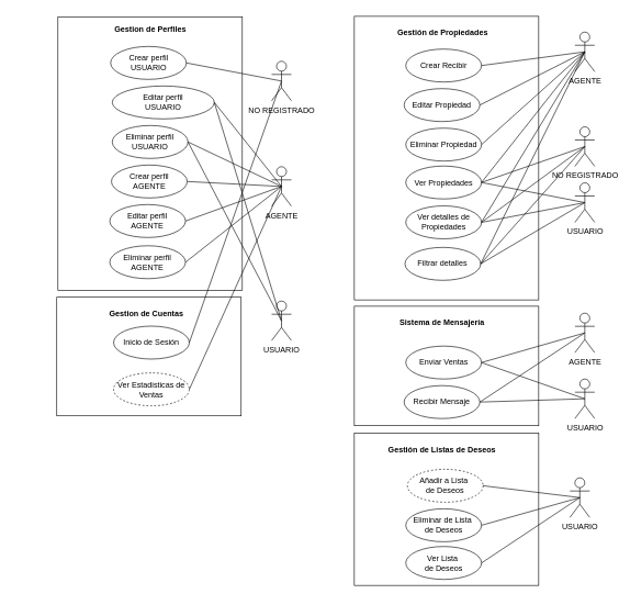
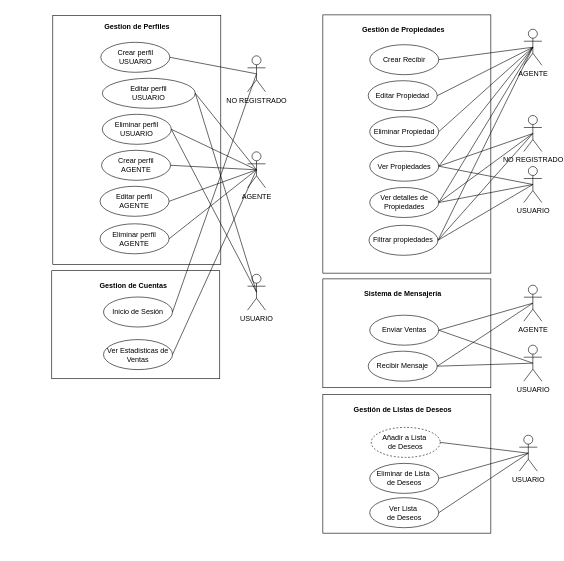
  <mxCell id="0" />
  <mxCell id="1" parent="0" />
  <mxCell id="2" value="" style="group" parent="1" vertex="1" connectable="0"><mxGeometry x="20" y="20" width="422" height="496.5" as="geometry" /></mxCell>
  <mxCell id="3" value="" style="rounded=0;whiteSpace=wrap;html=1;rotation=90;" parent="2" vertex="1"><mxGeometry y="72.5" width="415" height="280" as="geometry" /></mxCell>
  <mxCell id="4" value="&lt;b&gt;Gestion de Perfiles&lt;/b&gt;" style="text;html=1;strokeColor=none;fillColor=none;align=center;verticalAlign=middle;whiteSpace=wrap;rounded=0;" parent="2" vertex="1"><mxGeometry x="92.5" width="230" height="50" as="geometry" /></mxCell>
  <mxCell id="5" value="Crear perfil&lt;br&gt;USUARIO" style="ellipse;whiteSpace=wrap;html=1;" parent="2" vertex="1"><mxGeometry x="147.5" y="50" width="115" height="50" as="geometry" /></mxCell>
  <mxCell id="6" value="Editar perfil&lt;br&gt;USUARIO" style="ellipse;whiteSpace=wrap;html=1;" parent="2" vertex="1"><mxGeometry x="150" y="110" width="155" height="50" as="geometry" /></mxCell>
  <mxCell id="7" value="Eliminar perfil&lt;br&gt;USUARIO" style="ellipse;whiteSpace=wrap;html=1;" parent="2" vertex="1"><mxGeometry x="150" y="170" width="115" height="50" as="geometry" /></mxCell>
  <mxCell id="8" value="Crear perfil&lt;br&gt;AGENTE" style="ellipse;whiteSpace=wrap;html=1;" parent="2" vertex="1"><mxGeometry x="148.75" y="230" width="115" height="50" as="geometry" /></mxCell>
  <mxCell id="9" value="Editar perfil&lt;br&gt;AGENTE" style="ellipse;whiteSpace=wrap;html=1;" parent="2" vertex="1"><mxGeometry x="146.25" y="290" width="115" height="50" as="geometry" /></mxCell>
  <mxCell id="10" value="Eliminar perfil&lt;br&gt;AGENTE" style="ellipse;whiteSpace=wrap;html=1;" parent="2" vertex="1"><mxGeometry x="146.25" y="352.5" width="115" height="50" as="geometry" /></mxCell>
  <mxCell id="11" value="USUARIO" style="shape=umlActor;verticalLabelPosition=bottom;labelBackgroundColor=#ffffff;verticalAlign=top;html=1;outlineConnect=0;" parent="2" vertex="1"><mxGeometry x="392" y="436.5" width="30" height="60" as="geometry" /></mxCell>
  <mxCell id="12" value="NO REGISTRADO" style="shape=umlActor;verticalLabelPosition=bottom;labelBackgroundColor=#ffffff;verticalAlign=top;html=1;outlineConnect=0;" parent="2" vertex="1"><mxGeometry x="392" y="72.5" width="30" height="60" as="geometry" /></mxCell>
  <mxCell id="13" value="AGENTE" style="shape=umlActor;verticalLabelPosition=bottom;labelBackgroundColor=#ffffff;verticalAlign=top;html=1;outlineConnect=0;" parent="2" vertex="1"><mxGeometry x="392" y="232.5" width="30" height="60" as="geometry" /></mxCell>
  <mxCell id="14" value="" style="endArrow=none;html=1;exitX=0.5;exitY=0.5;exitDx=0;exitDy=0;exitPerimeter=0;entryX=1;entryY=0.5;entryDx=0;entryDy=0;" parent="2" source="11" target="6" edge="1"><mxGeometry width="50" height="50" relative="1" as="geometry"><mxPoint x="447" y="404" as="sourcePoint" /><mxPoint x="717" y="69" as="targetPoint" /></mxGeometry></mxCell>
  <mxCell id="15" value="" style="endArrow=none;html=1;exitX=0.5;exitY=0.5;exitDx=0;exitDy=0;exitPerimeter=0;entryX=1;entryY=0.5;entryDx=0;entryDy=0;" parent="2" source="11" target="7" edge="1"><mxGeometry width="50" height="50" relative="1" as="geometry"><mxPoint x="447" y="404" as="sourcePoint" /><mxPoint x="719.5" y="129" as="targetPoint" /></mxGeometry></mxCell>
  <mxCell id="16" value="" style="endArrow=none;html=1;exitX=0.5;exitY=0.5;exitDx=0;exitDy=0;exitPerimeter=0;entryX=1;entryY=0.5;entryDx=0;entryDy=0;" parent="2" source="12" target="5" edge="1"><mxGeometry width="50" height="50" relative="1" as="geometry"><mxPoint x="447" y="404" as="sourcePoint" /><mxPoint x="717" y="499" as="targetPoint" /></mxGeometry></mxCell>
  <mxCell id="17" value="" style="endArrow=none;html=1;exitX=0.5;exitY=0.5;exitDx=0;exitDy=0;exitPerimeter=0;entryX=1;entryY=0.5;entryDx=0;entryDy=0;" parent="2" source="13" target="6" edge="1"><mxGeometry width="50" height="50" relative="1" as="geometry"><mxPoint x="997" y="254" as="sourcePoint" /><mxPoint x="832" y="69" as="targetPoint" /></mxGeometry></mxCell>
  <mxCell id="18" value="" style="endArrow=none;html=1;exitX=0.5;exitY=0.5;exitDx=0;exitDy=0;exitPerimeter=0;entryX=1;entryY=0.5;entryDx=0;entryDy=0;" parent="2" source="13" target="7" edge="1"><mxGeometry width="50" height="50" relative="1" as="geometry"><mxPoint x="997" y="254" as="sourcePoint" /><mxPoint x="834.5" y="129" as="targetPoint" /></mxGeometry></mxCell>
  <mxCell id="19" value="" style="endArrow=none;html=1;entryX=0.5;entryY=0.5;entryDx=0;entryDy=0;entryPerimeter=0;exitX=1;exitY=0.5;exitDx=0;exitDy=0;" parent="2" source="10" target="13" edge="1"><mxGeometry width="50" height="50" relative="1" as="geometry"><mxPoint x="835.75" y="429" as="sourcePoint" /><mxPoint x="997" y="254" as="targetPoint" /></mxGeometry></mxCell>
  <mxCell id="20" value="" style="endArrow=none;html=1;entryX=0.5;entryY=0.5;entryDx=0;entryDy=0;entryPerimeter=0;exitX=1;exitY=0.5;exitDx=0;exitDy=0;" parent="2" source="9" target="13" edge="1"><mxGeometry width="50" height="50" relative="1" as="geometry"><mxPoint x="833.25" y="369" as="sourcePoint" /><mxPoint x="997" y="254" as="targetPoint" /></mxGeometry></mxCell>
  <mxCell id="21" value="" style="endArrow=none;html=1;entryX=0.5;entryY=0.5;entryDx=0;entryDy=0;entryPerimeter=0;exitX=1;exitY=0.5;exitDx=0;exitDy=0;" parent="2" source="8" target="13" edge="1"><mxGeometry width="50" height="50" relative="1" as="geometry"><mxPoint x="833.25" y="369" as="sourcePoint" /><mxPoint x="1097" y="474" as="targetPoint" /></mxGeometry></mxCell>
  <mxCell id="22" value="" style="group" parent="1" vertex="1" connectable="0"><mxGeometry x="107" y="397" width="230" height="283.69" as="geometry" /></mxCell>
  <mxCell id="23" value="" style="rounded=0;whiteSpace=wrap;html=1;rotation=90;" parent="22" vertex="1"><mxGeometry x="28.73" y="3.69" width="180.04" height="280" as="geometry" /></mxCell>
- <mxCell id="24" value="Ver Estadisticas de Ventas" style="ellipse;whiteSpace=wrap;html=1;dashed=1;" parent="22" vertex="1"><mxGeometry x="65" y="168.5" width="115" height="50" as="geometry" /></mxCell>
+ <mxCell id="24" value="Ver Estadisticas de Ventas" style="ellipse;whiteSpace=wrap;html=1;" parent="22" vertex="1"><mxGeometry x="65" y="168.5" width="115" height="50" as="geometry" /></mxCell>
  <mxCell id="25" value="&lt;b&gt;Gestion de Cuentas&lt;/b&gt;" style="text;html=1;strokeColor=none;fillColor=none;align=center;verticalAlign=middle;whiteSpace=wrap;rounded=0;" parent="22" vertex="1"><mxGeometry y="53.67" width="230" height="50" as="geometry" /></mxCell>
  <mxCell id="26" value="Inicio de Sesión" style="ellipse;whiteSpace=wrap;html=1;" vertex="1" parent="22"><mxGeometry x="65" y="97.5" width="115" height="50" as="geometry" /></mxCell>
  <mxCell id="27" value="" style="endArrow=none;html=1;entryX=1;entryY=0.5;entryDx=0;entryDy=0;exitX=0.5;exitY=0.5;exitDx=0;exitDy=0;exitPerimeter=0;" parent="1" source="13" target="24" edge="1"><mxGeometry width="50" height="50" relative="1" as="geometry"><mxPoint x="459" y="339" as="sourcePoint" /><mxPoint x="860.12" y="841" as="targetPoint" /></mxGeometry></mxCell>
  <mxCell id="28" value="" style="group" parent="1" vertex="1" connectable="0"><mxGeometry x="532" y="24" width="360.79" height="401" as="geometry" /></mxCell>
  <mxCell id="29" value="" style="rounded=0;whiteSpace=wrap;html=1;rotation=90;" parent="28" vertex="1"><mxGeometry x="-69.62" y="75.52" width="430.41" height="280" as="geometry" /></mxCell>
  <mxCell id="30" value="Crear Recibir" style="ellipse;whiteSpace=wrap;html=1;" parent="28" vertex="1"><mxGeometry x="83.71" y="50" width="115" height="50" as="geometry" /></mxCell>
  <mxCell id="31" value="Editar Propiedad" style="ellipse;whiteSpace=wrap;html=1;" parent="28" vertex="1"><mxGeometry x="81.21" y="110" width="115" height="50" as="geometry" /></mxCell>
  <mxCell id="32" value="Eliminar Propiedad" style="ellipse;whiteSpace=wrap;html=1;" parent="28" vertex="1"><mxGeometry x="83.71" y="170" width="115" height="50" as="geometry" /></mxCell>
  <mxCell id="33" value="&lt;b&gt;Gestión de Propiedades&lt;/b&gt;" style="text;html=1;strokeColor=none;fillColor=none;align=center;verticalAlign=middle;whiteSpace=wrap;rounded=0;" parent="28" vertex="1"><mxGeometry x="24.96" width="230" height="50" as="geometry" /></mxCell>
  <mxCell id="34" value="Ver Propiedades" style="ellipse;whiteSpace=wrap;html=1;" parent="28" vertex="1"><mxGeometry x="83.71" y="227.5" width="115" height="50" as="geometry" /></mxCell>
  <mxCell id="35" value="Ver detalles de&lt;br&gt;Propiedades" style="ellipse;whiteSpace=wrap;html=1;" parent="28" vertex="1"><mxGeometry x="83.71" y="288" width="115" height="50" as="geometry" /></mxCell>
- <mxCell id="36" value="Filtrar detalles" style="ellipse;whiteSpace=wrap;html=1;" vertex="1" parent="28"><mxGeometry x="82.46" y="351" width="115" height="50" as="geometry" /></mxCell>
+ <mxCell id="36" value="Filtrar propiedades" style="ellipse;whiteSpace=wrap;html=1;" vertex="1" parent="28"><mxGeometry x="82.46" y="351" width="115" height="50" as="geometry" /></mxCell>
  <mxCell id="37" value="" style="endArrow=none;html=1;exitX=0.5;exitY=0.5;exitDx=0;exitDy=0;exitPerimeter=0;entryX=1;entryY=0.5;entryDx=0;entryDy=0;" parent="1" source="42" target="32" edge="1"><mxGeometry width="50" height="50" relative="1" as="geometry"><mxPoint x="907.58" y="-138.5" as="sourcePoint" /><mxPoint x="745.08" y="-143.5" as="targetPoint" /></mxGeometry></mxCell>
  <mxCell id="38" value="" style="endArrow=none;html=1;exitX=0.5;exitY=0.5;exitDx=0;exitDy=0;exitPerimeter=0;entryX=1;entryY=0.5;entryDx=0;entryDy=0;" parent="1" source="42" target="31" edge="1"><mxGeometry width="50" height="50" relative="1" as="geometry"><mxPoint x="907.58" y="-138.5" as="sourcePoint" /><mxPoint x="745.08" y="-23.5" as="targetPoint" /></mxGeometry></mxCell>
  <mxCell id="39" value="" style="endArrow=none;html=1;entryX=0.5;entryY=0.5;entryDx=0;entryDy=0;entryPerimeter=0;exitX=1;exitY=0.5;exitDx=0;exitDy=0;" parent="1" source="30" target="42" edge="1"><mxGeometry width="50" height="50" relative="1" as="geometry"><mxPoint x="442.58" y="401.5" as="sourcePoint" /><mxPoint x="492.58" y="351.5" as="targetPoint" /></mxGeometry></mxCell>
  <mxCell id="40" value="" style="endArrow=none;html=1;exitX=0.5;exitY=0.5;exitDx=0;exitDy=0;exitPerimeter=0;entryX=1;entryY=0.5;entryDx=0;entryDy=0;" parent="1" source="43" target="34" edge="1"><mxGeometry width="50" height="50" relative="1" as="geometry"><mxPoint x="357.58" y="81.5" as="sourcePoint" /><mxPoint x="627.58" y="436.5" as="targetPoint" /></mxGeometry></mxCell>
  <mxCell id="41" value="" style="endArrow=none;html=1;exitX=0.5;exitY=0.5;exitDx=0;exitDy=0;exitPerimeter=0;entryX=1;entryY=0.5;entryDx=0;entryDy=0;" parent="1" source="44" target="34" edge="1"><mxGeometry width="50" height="50" relative="1" as="geometry"><mxPoint x="465.08" y="2.25" as="sourcePoint" /><mxPoint x="625.71" y="286.5" as="targetPoint" /></mxGeometry></mxCell>
  <mxCell id="42" value="AGENTE" style="shape=umlActor;verticalLabelPosition=bottom;labelBackgroundColor=#ffffff;verticalAlign=top;html=1;outlineConnect=0;" parent="1" vertex="1"><mxGeometry x="872.58" y="48.21" width="30" height="60" as="geometry" /></mxCell>
  <mxCell id="43" value="NO REGISTRADO" style="shape=umlActor;verticalLabelPosition=bottom;labelBackgroundColor=#ffffff;verticalAlign=top;html=1;outlineConnect=0;" parent="1" vertex="1"><mxGeometry x="872.58" y="192" width="30" height="60" as="geometry" /></mxCell>
  <mxCell id="44" value="USUARIO" style="shape=umlActor;verticalLabelPosition=bottom;labelBackgroundColor=#ffffff;verticalAlign=top;html=1;outlineConnect=0;" parent="1" vertex="1"><mxGeometry x="872.58" y="277" width="30" height="60" as="geometry" /></mxCell>
  <mxCell id="45" value="AGENTE" style="shape=umlActor;verticalLabelPosition=bottom;labelBackgroundColor=#ffffff;verticalAlign=top;html=1;outlineConnect=0;" parent="1" vertex="1"><mxGeometry x="872.58" y="474.81" width="30" height="60" as="geometry" /></mxCell>
  <mxCell id="46" value="" style="rounded=0;whiteSpace=wrap;html=1;rotation=90;" parent="1" vertex="1"><mxGeometry x="586.91" y="415" width="181.36" height="280" as="geometry" /></mxCell>
  <mxCell id="47" value="Enviar Ventas" style="ellipse;whiteSpace=wrap;html=1;" parent="1" vertex="1"><mxGeometry x="615.71" y="524.81" width="115" height="50" as="geometry" /></mxCell>
  <mxCell id="48" value="Recibir Mensaje" style="ellipse;whiteSpace=wrap;html=1;" parent="1" vertex="1"><mxGeometry x="613.21" y="584.81" width="115" height="50" as="geometry" /></mxCell>
  <mxCell id="49" value="&lt;b&gt;Sistema de Mensajería&lt;/b&gt;" style="text;html=1;strokeColor=none;fillColor=none;align=center;verticalAlign=middle;whiteSpace=wrap;rounded=0;" parent="1" vertex="1"><mxGeometry x="555.71" y="464.81" width="230" height="50" as="geometry" /></mxCell>
  <mxCell id="50" value="" style="endArrow=none;html=1;exitX=0.5;exitY=0.5;exitDx=0;exitDy=0;exitPerimeter=0;entryX=1;entryY=0.5;entryDx=0;entryDy=0;" parent="1" source="45" target="48" edge="1"><mxGeometry width="50" height="50" relative="1" as="geometry"><mxPoint x="907.58" y="312.31" as="sourcePoint" /><mxPoint x="745.08" y="427.31" as="targetPoint" /></mxGeometry></mxCell>
  <mxCell id="51" value="" style="endArrow=none;html=1;entryX=0.5;entryY=0.5;entryDx=0;entryDy=0;entryPerimeter=0;exitX=1;exitY=0.5;exitDx=0;exitDy=0;" parent="1" source="47" target="45" edge="1"><mxGeometry width="50" height="50" relative="1" as="geometry"><mxPoint x="442.58" y="852.31" as="sourcePoint" /><mxPoint x="492.58" y="802.31" as="targetPoint" /></mxGeometry></mxCell>
  <mxCell id="52" value="" style="endArrow=none;html=1;exitX=0.5;exitY=0.5;exitDx=0;exitDy=0;exitPerimeter=0;entryX=1;entryY=0.5;entryDx=0;entryDy=0;" parent="1" source="53" target="47" edge="1"><mxGeometry width="50" height="50" relative="1" as="geometry"><mxPoint x="465.08" y="453.06" as="sourcePoint" /><mxPoint x="625.71" y="737.31" as="targetPoint" /></mxGeometry></mxCell>
  <mxCell id="53" value="USUARIO" style="shape=umlActor;verticalLabelPosition=bottom;labelBackgroundColor=#ffffff;verticalAlign=top;html=1;outlineConnect=0;" parent="1" vertex="1"><mxGeometry x="872.58" y="574.81" width="30" height="60" as="geometry" /></mxCell>
  <mxCell id="54" value="" style="endArrow=none;html=1;exitX=0.5;exitY=0.5;exitDx=0;exitDy=0;exitPerimeter=0;entryX=1;entryY=0.5;entryDx=0;entryDy=0;" parent="1" source="44" target="36" edge="1"><mxGeometry width="50" height="50" relative="1" as="geometry"><mxPoint x="897.58" y="265.71" as="sourcePoint" /><mxPoint x="740.71" y="286.5" as="targetPoint" /></mxGeometry></mxCell>
  <mxCell id="55" value="" style="endArrow=none;html=1;exitX=0.5;exitY=0.5;exitDx=0;exitDy=0;exitPerimeter=0;entryX=1;entryY=0.5;entryDx=0;entryDy=0;" parent="1" source="43" target="36" edge="1"><mxGeometry width="50" height="50" relative="1" as="geometry"><mxPoint x="897.58" y="265.71" as="sourcePoint" /><mxPoint x="740.71" y="347" as="targetPoint" /></mxGeometry></mxCell>
  <mxCell id="56" value="" style="endArrow=none;html=1;exitX=0.5;exitY=0.5;exitDx=0;exitDy=0;exitPerimeter=0;entryX=1;entryY=0.5;entryDx=0;entryDy=0;" parent="1" source="42" target="36" edge="1"><mxGeometry width="50" height="50" relative="1" as="geometry"><mxPoint x="897.58" y="180.71" as="sourcePoint" /><mxPoint x="740.71" y="347" as="targetPoint" /></mxGeometry></mxCell>
  <mxCell id="57" value="" style="rounded=0;whiteSpace=wrap;html=1;rotation=90;" parent="1" vertex="1"><mxGeometry x="562.11" y="632.61" width="230.96" height="280" as="geometry" /></mxCell>
  <mxCell id="58" value="&lt;b&gt;Gestión de Listas de Deseos&lt;/b&gt;" style="text;html=1;strokeColor=none;fillColor=none;align=center;verticalAlign=middle;whiteSpace=wrap;rounded=0;" parent="1" vertex="1"><mxGeometry x="555.71" y="657.62" width="230" height="50" as="geometry" /></mxCell>
  <mxCell id="59" value="Añadir a Lista&amp;nbsp;&lt;br&gt;de Deseos" style="ellipse;whiteSpace=wrap;html=1;dashed=1;" parent="1" vertex="1"><mxGeometry x="618.21" y="711.81" width="115" height="50" as="geometry" /></mxCell>
  <mxCell id="60" value="Eliminar de Lista&amp;nbsp;&lt;br&gt;de Deseos" style="ellipse;whiteSpace=wrap;html=1;" parent="1" vertex="1"><mxGeometry x="615.71" y="771.81" width="115" height="50" as="geometry" /></mxCell>
  <mxCell id="61" value="" style="endArrow=none;html=1;exitX=0.5;exitY=0.5;exitDx=0;exitDy=0;exitPerimeter=0;entryX=1;entryY=0.5;entryDx=0;entryDy=0;" parent="1" source="62" target="59" edge="1"><mxGeometry width="50" height="50" relative="1" as="geometry"><mxPoint x="467.58" y="640.06" as="sourcePoint" /><mxPoint x="628.21" y="924.31" as="targetPoint" /></mxGeometry></mxCell>
  <mxCell id="62" value="USUARIO" style="shape=umlActor;verticalLabelPosition=bottom;labelBackgroundColor=#ffffff;verticalAlign=top;html=1;outlineConnect=0;" parent="1" vertex="1"><mxGeometry x="865" y="724.81" width="30" height="60" as="geometry" /></mxCell>
  <mxCell id="63" value="" style="endArrow=none;html=1;exitX=0.5;exitY=0.5;exitDx=0;exitDy=0;exitPerimeter=0;entryX=1;entryY=0.5;entryDx=0;entryDy=0;" parent="1" source="62" target="60" edge="1"><mxGeometry width="50" height="50" relative="1" as="geometry"><mxPoint x="900.08" y="801.81" as="sourcePoint" /><mxPoint x="743.21" y="746.81" as="targetPoint" /></mxGeometry></mxCell>
  <mxCell id="64" value="" style="endArrow=none;html=1;exitX=0.5;exitY=0.5;exitDx=0;exitDy=0;exitPerimeter=0;entryX=1;entryY=0.5;entryDx=0;entryDy=0;" edge="1" parent="1" target="26" source="12"><mxGeometry width="50" height="50" relative="1" as="geometry"><mxPoint x="434.5" y="281" as="sourcePoint" /><mxPoint x="860.12" y="770" as="targetPoint" /></mxGeometry></mxCell>
  <mxCell id="65" value="" style="endArrow=none;html=1;exitX=0.5;exitY=0.5;exitDx=0;exitDy=0;exitPerimeter=0;entryX=1;entryY=0.5;entryDx=0;entryDy=0;" edge="1" parent="1" source="42" target="34"><mxGeometry width="50" height="50" relative="1" as="geometry"><mxPoint x="897.58" y="88.21" as="sourcePoint" /><mxPoint x="739.46" y="410" as="targetPoint" /></mxGeometry></mxCell>
  <mxCell id="66" value="" style="endArrow=none;html=1;exitX=0.5;exitY=0.5;exitDx=0;exitDy=0;exitPerimeter=0;entryX=1;entryY=0.5;entryDx=0;entryDy=0;" edge="1" parent="1" source="42" target="35"><mxGeometry width="50" height="50" relative="1" as="geometry"><mxPoint x="897.58" y="88.21" as="sourcePoint" /><mxPoint x="740.71" y="286.5" as="targetPoint" /></mxGeometry></mxCell>
  <mxCell id="67" value="" style="endArrow=none;html=1;exitX=0.5;exitY=0.5;exitDx=0;exitDy=0;exitPerimeter=0;entryX=1;entryY=0.5;entryDx=0;entryDy=0;" edge="1" parent="1" source="43" target="35"><mxGeometry width="50" height="50" relative="1" as="geometry"><mxPoint x="897.58" y="88.21" as="sourcePoint" /><mxPoint x="740.71" y="347" as="targetPoint" /></mxGeometry></mxCell>
  <mxCell id="68" value="" style="endArrow=none;html=1;exitX=0.5;exitY=0.5;exitDx=0;exitDy=0;exitPerimeter=0;entryX=1;entryY=0.5;entryDx=0;entryDy=0;" edge="1" parent="1" source="44" target="35"><mxGeometry width="50" height="50" relative="1" as="geometry"><mxPoint x="897.58" y="232" as="sourcePoint" /><mxPoint x="740.71" y="347" as="targetPoint" /></mxGeometry></mxCell>
  <mxCell id="69" value="" style="endArrow=none;html=1;exitX=0.5;exitY=0.5;exitDx=0;exitDy=0;exitPerimeter=0;entryX=1;entryY=0.5;entryDx=0;entryDy=0;" edge="1" parent="1" source="53" target="48"><mxGeometry width="50" height="50" relative="1" as="geometry"><mxPoint x="897.58" y="614.81" as="sourcePoint" /><mxPoint x="740.71" y="559.81" as="targetPoint" /></mxGeometry></mxCell>
  <mxCell id="70" value="Ver Lista&amp;nbsp;&lt;br&gt;de Deseos" style="ellipse;whiteSpace=wrap;html=1;" vertex="1" parent="1"><mxGeometry x="615.71" y="829" width="115" height="50" as="geometry" /></mxCell>
  <mxCell id="71" value="" style="endArrow=none;html=1;exitX=0.5;exitY=0.5;exitDx=0;exitDy=0;exitPerimeter=0;entryX=1;entryY=0.5;entryDx=0;entryDy=0;" edge="1" parent="1" source="62" target="70"><mxGeometry width="50" height="50" relative="1" as="geometry"><mxPoint x="890" y="764.81" as="sourcePoint" /><mxPoint x="740.71" y="806.81" as="targetPoint" /></mxGeometry></mxCell>
